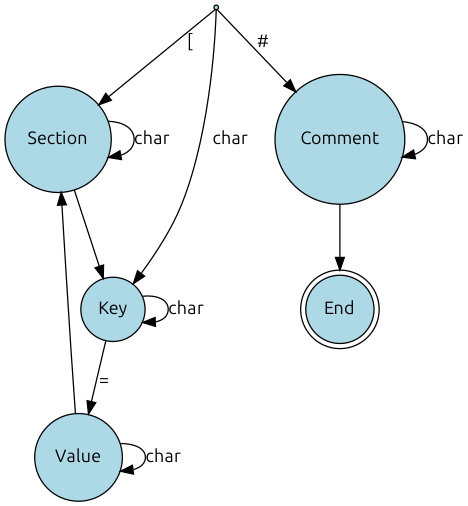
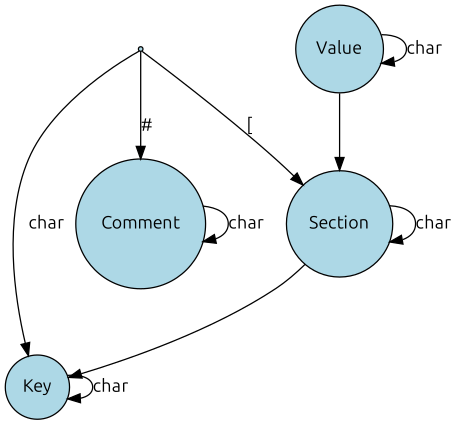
  digraph {
    fontname=Ubuntu
    rankdir=TB
    node [fillcolor=lightblue fontname=Ubuntu shape=circle style=filled]
    edge [fontname=Ubuntu]
    Start [shape=point]
    n2 [label=Section]
    n3 [label=Key]
    n4 [label=Comment]
    n5 [label=Value]
-   End [shape=doublecircle]
    Start -> n2 [label="["]
    Start -> n3 [label=char]
    Start -> n4 [label="#"]
    n2 -> n2 [label=char]
    n2 -> n3 [label="\n"]
    n3 -> n3 [label=char]
-   n3 -> n5 [label="="]
    n4 -> n4 [label=char]
-   n4 -> End [label="\n"]
    n5 -> n2 [label="\n"]
    n5 -> n5 [label=char]
  }
